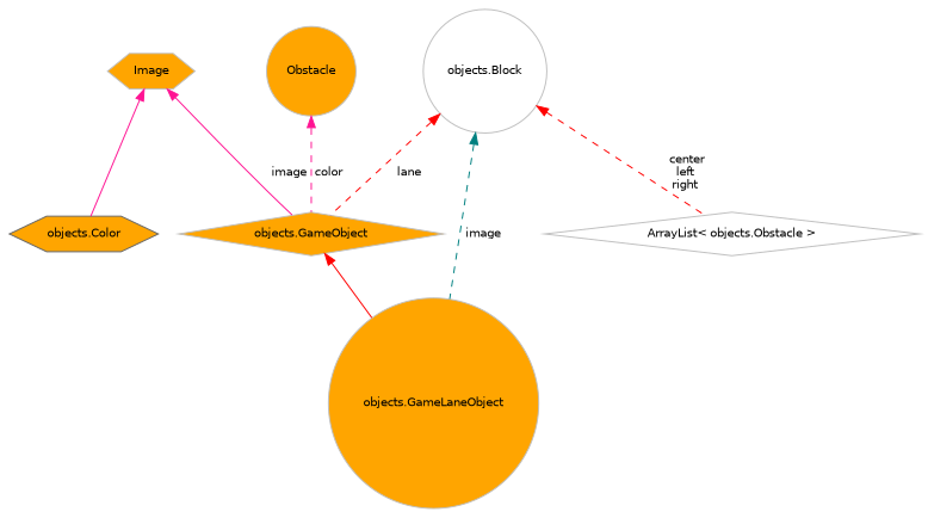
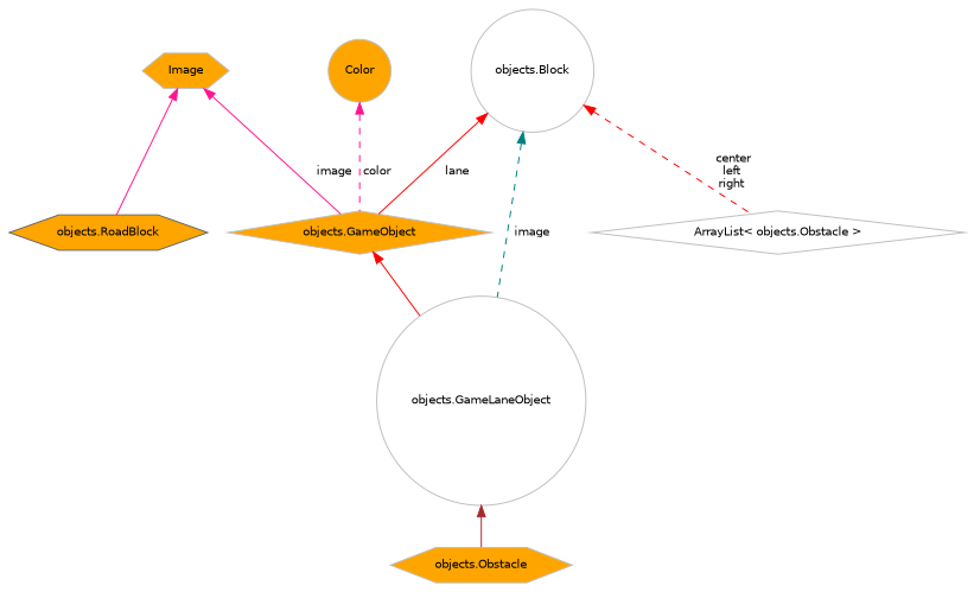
  digraph {
    node [color=grey75 fillcolor=orange fontname=Helvetica fontsize=10 shape=hexagon style=filled]
    edge [color=red dir=back fontname=Helvetica fontsize=10 labelfontname=Helvetica labelfontsize=10 style=solid]
-   n1 [color=gray40 fontcolor=black height=0.2 label="objects.Color" width=0.4]
-   n3 [height=0.2 label="objects.GameLaneObject" shape=circle width=0.4]
+   n1 [color=gray40 fontcolor=black height=0.2 label="objects.RoadBlock" width=0.4]
+   n2 [height=0.2 label="objects.Obstacle" width=0.4]
+   n3 [fillcolor=white height=0.2 label="objects.GameLaneObject" shape=circle width=0.4]
    n4 [height=0.2 label="objects.GameObject" shape=diamond width=0.4]
-   n5 [height=0.2 label=Obstacle shape=circle width=0.4]
+   n5 [height=0.2 label=Color shape=circle width=0.4]
    n6 [height=0.2 label=Image width=0.4]
    n7 [fillcolor=white height=0.2 label="objects.Block" shape=circle width=0.4]
    n8 [fillcolor=white height=0.2 label="ArrayList\< objects.Obstacle \>" shape=diamond width=0.4]
+   n3 -> n2 [color=brown]
    n4 -> n3
    n5 -> n4 [color=deeppink label=" color" style=dashed]
    n6 -> n1 [color=deeppink]
    n6 -> n4 [color=deeppink label=" image"]
    n7 -> n3 [color=teal label=" image" style=dashed]
-   n7 -> n4 [label=" lane" style=dashed]
+   n7 -> n4 [label=" lane"]
    n7 -> n8 [label=" center\nleft\nright" style=dashed]
  }
